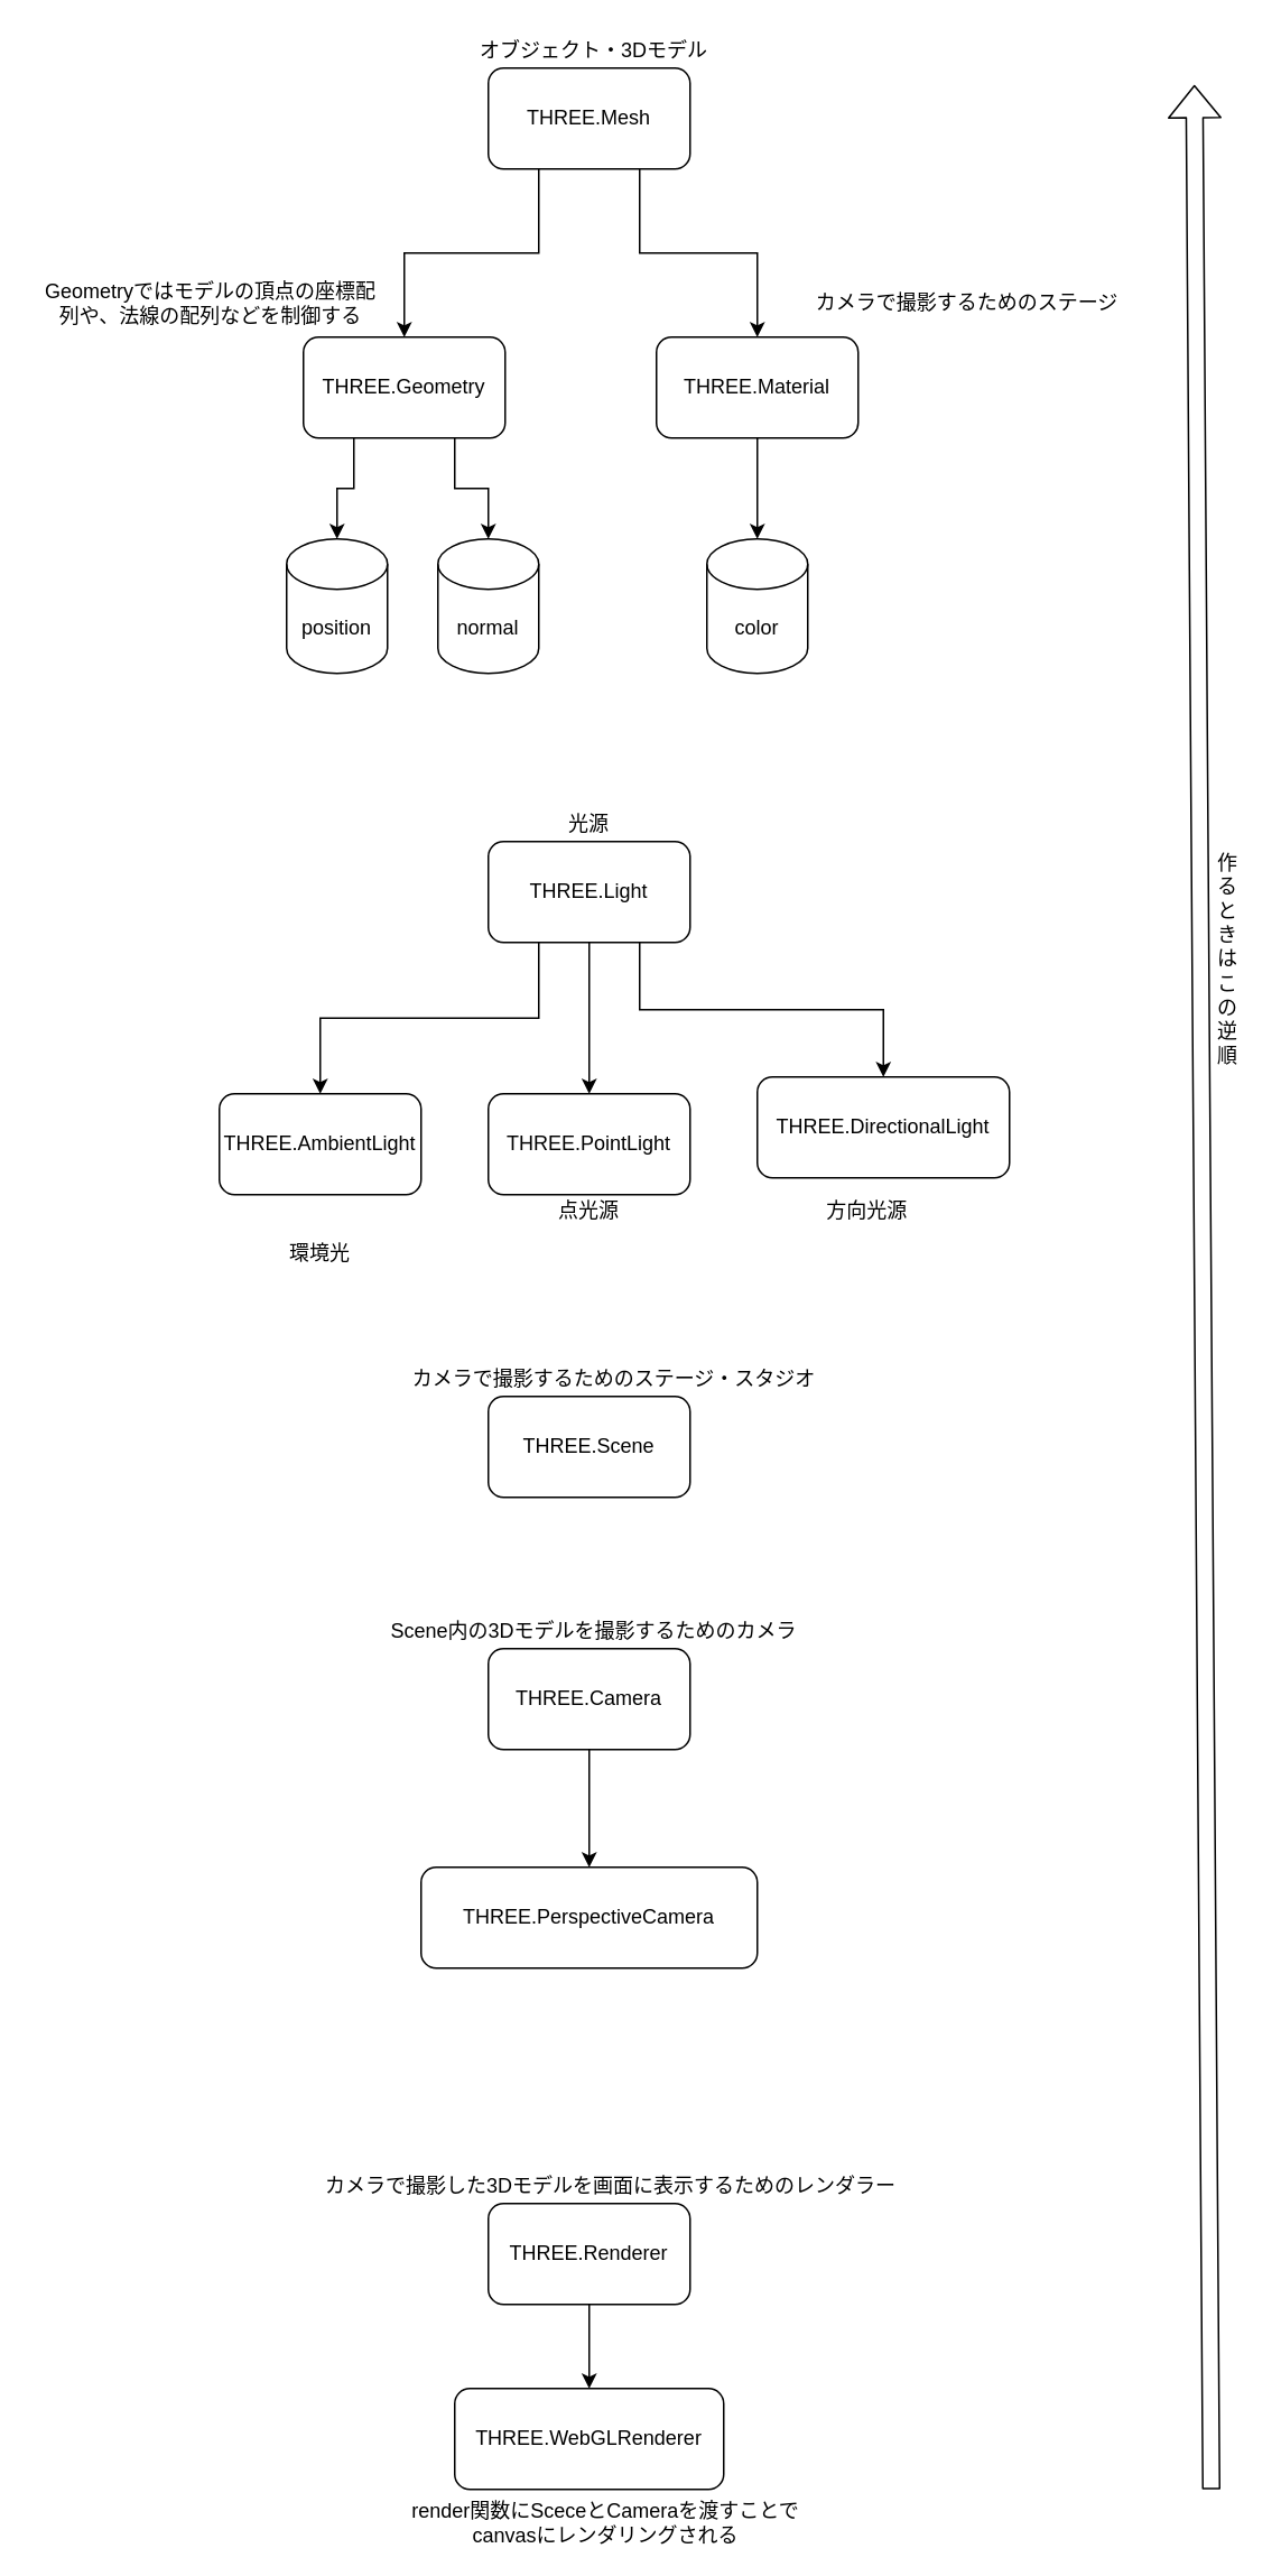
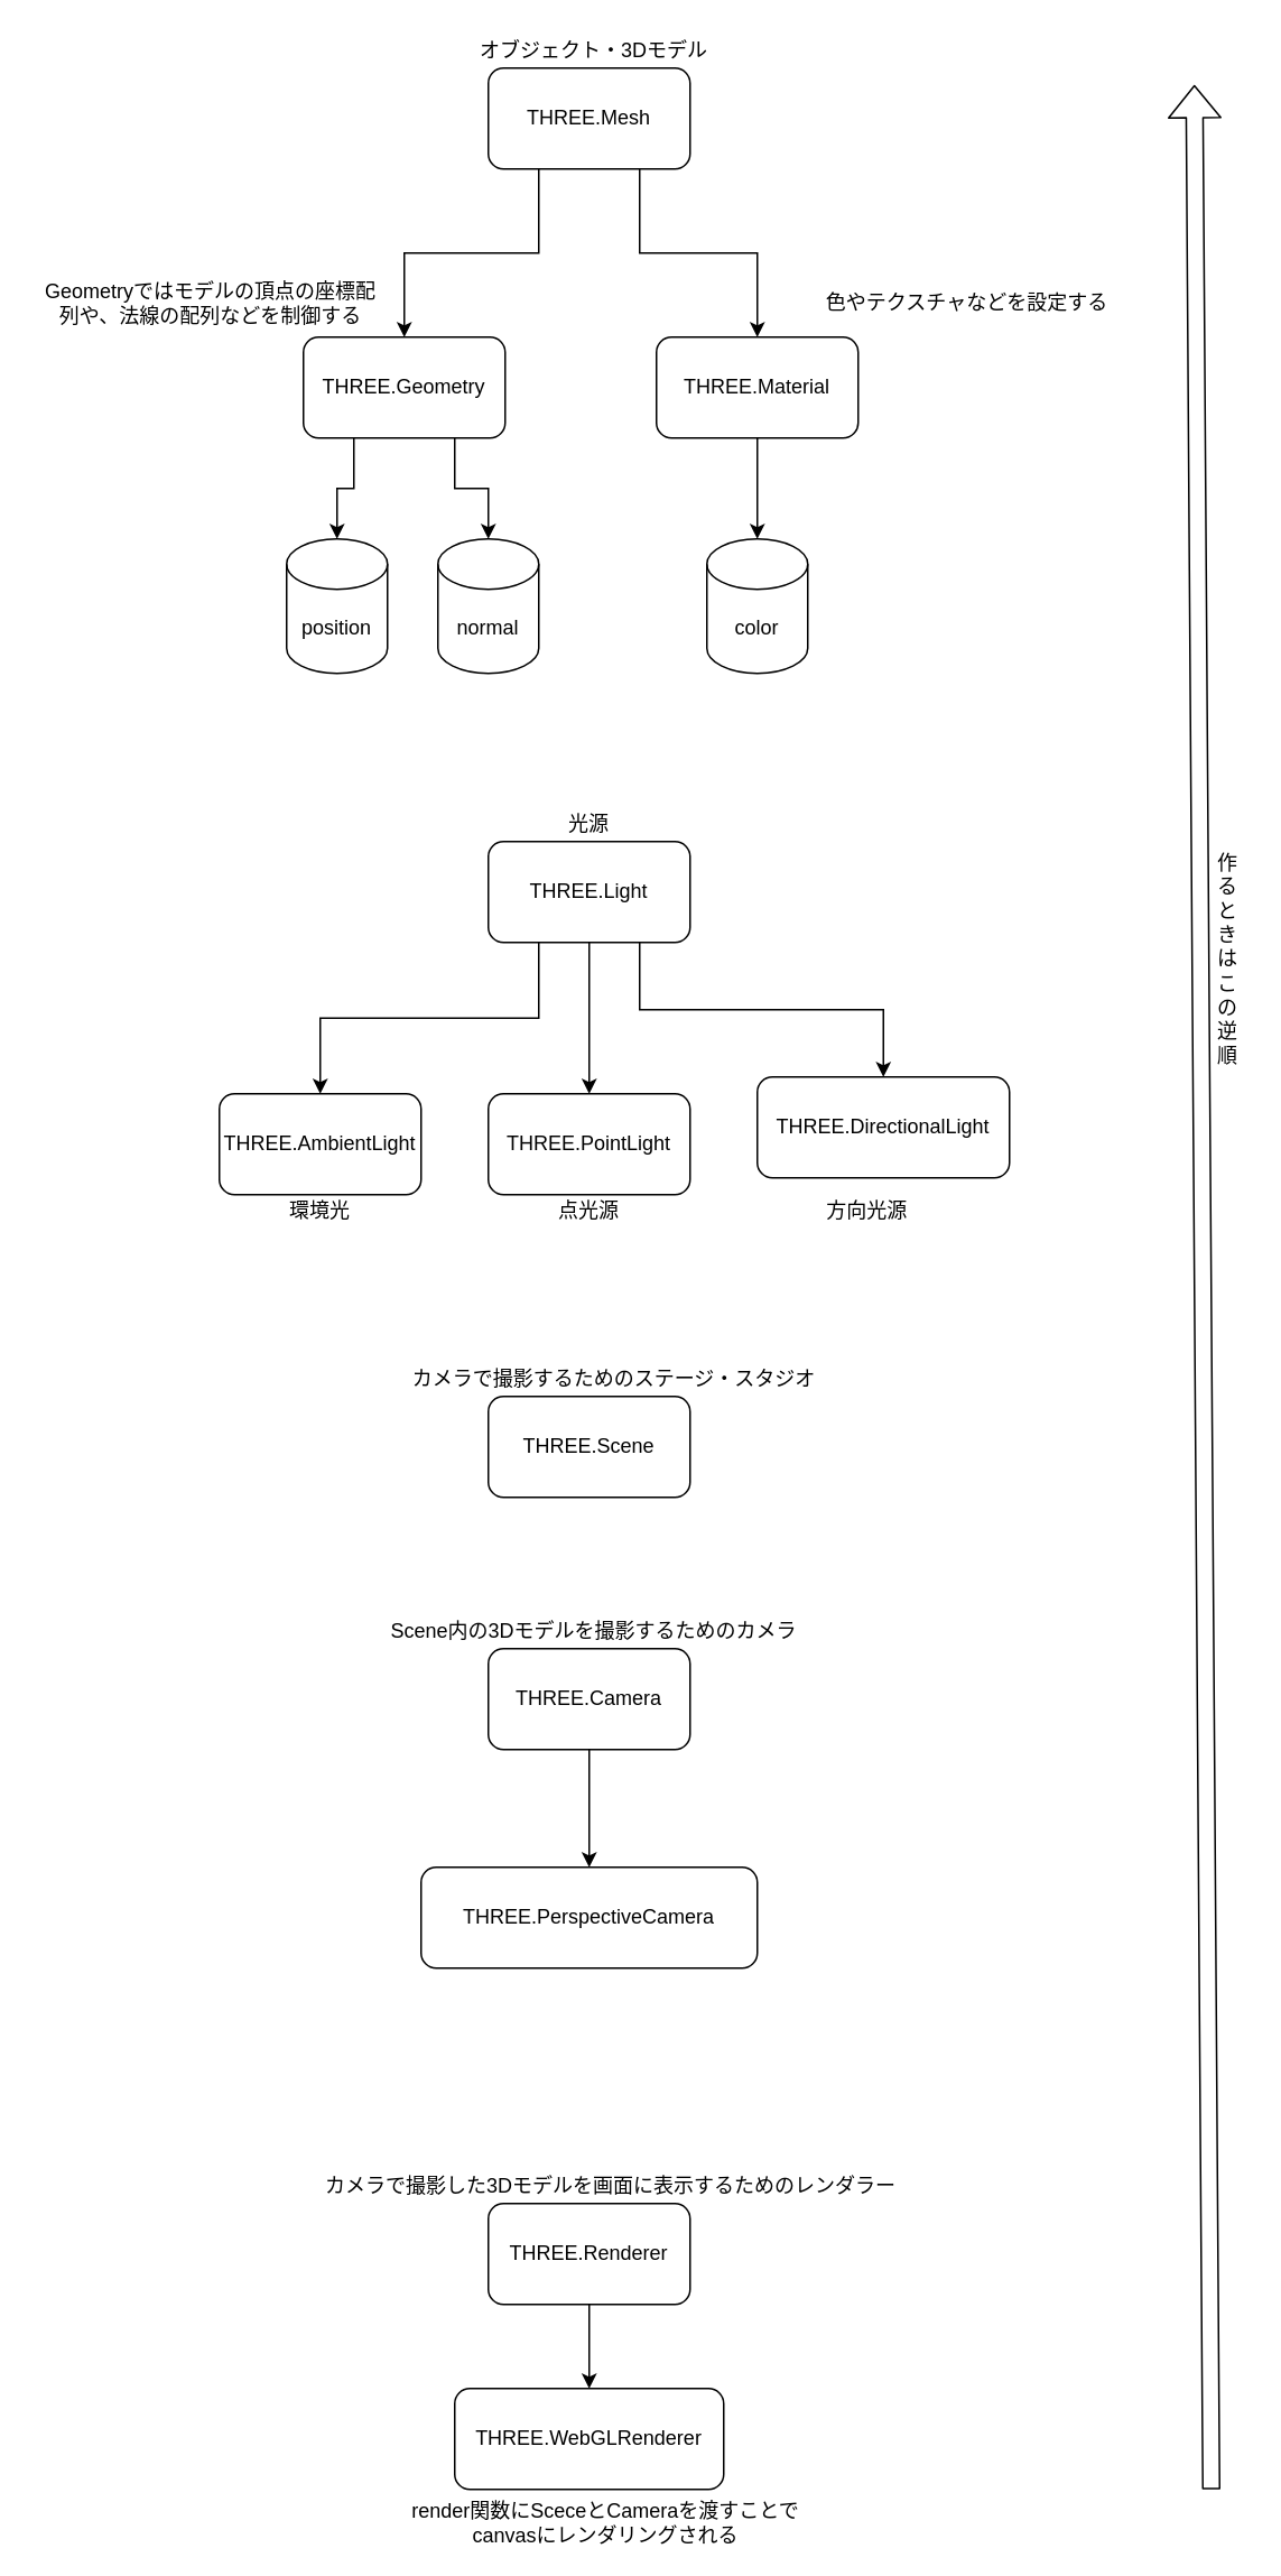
  <mxCell id="0" />
  <mxCell id="1" parent="0" />
  <mxCell id="2" style="edgeStyle=orthogonalEdgeStyle;rounded=0;orthogonalLoop=1;jettySize=auto;html=1;exitX=0.25;exitY=1;exitDx=0;exitDy=0;entryX=0.5;entryY=0;entryDx=0;entryDy=0;" parent="1" source="4" target="9" edge="1"><mxGeometry relative="1" as="geometry" /></mxCell>
  <mxCell id="3" style="edgeStyle=orthogonalEdgeStyle;rounded=0;orthogonalLoop=1;jettySize=auto;html=1;exitX=0.75;exitY=1;exitDx=0;exitDy=0;entryX=0.5;entryY=0;entryDx=0;entryDy=0;" parent="1" source="4" target="6" edge="1"><mxGeometry relative="1" as="geometry" /></mxCell>
  <mxCell id="4" value="THREE.Mesh" style="rounded=1;whiteSpace=wrap;html=1;" parent="1" vertex="1"><mxGeometry x="290" y="40" width="120" height="60" as="geometry" /></mxCell>
  <mxCell id="5" style="edgeStyle=orthogonalEdgeStyle;rounded=0;orthogonalLoop=1;jettySize=auto;html=1;exitX=0.5;exitY=1;exitDx=0;exitDy=0;entryX=0.5;entryY=0;entryDx=0;entryDy=0;entryPerimeter=0;" parent="1" source="6" target="12" edge="1"><mxGeometry relative="1" as="geometry" /></mxCell>
  <mxCell id="6" value="THREE.Material" style="rounded=1;whiteSpace=wrap;html=1;" parent="1" vertex="1"><mxGeometry x="390" y="200" width="120" height="60" as="geometry" /></mxCell>
  <mxCell id="7" style="edgeStyle=orthogonalEdgeStyle;rounded=0;orthogonalLoop=1;jettySize=auto;html=1;exitX=0.25;exitY=1;exitDx=0;exitDy=0;" parent="1" source="9" target="10" edge="1"><mxGeometry relative="1" as="geometry" /></mxCell>
  <mxCell id="8" style="edgeStyle=orthogonalEdgeStyle;rounded=0;orthogonalLoop=1;jettySize=auto;html=1;exitX=0.75;exitY=1;exitDx=0;exitDy=0;entryX=0.5;entryY=0;entryDx=0;entryDy=0;entryPerimeter=0;" parent="1" source="9" target="11" edge="1"><mxGeometry relative="1" as="geometry" /></mxCell>
  <mxCell id="9" value="THREE.Geometry" style="rounded=1;whiteSpace=wrap;html=1;" parent="1" vertex="1"><mxGeometry x="180" y="200" width="120" height="60" as="geometry" /></mxCell>
  <mxCell id="10" value="position" style="shape=cylinder3;whiteSpace=wrap;html=1;boundedLbl=1;backgroundOutline=1;size=15;" parent="1" vertex="1"><mxGeometry x="170" y="320" width="60" height="80" as="geometry" /></mxCell>
  <mxCell id="11" value="normal" style="shape=cylinder3;whiteSpace=wrap;html=1;boundedLbl=1;backgroundOutline=1;size=15;" parent="1" vertex="1"><mxGeometry x="260" y="320" width="60" height="80" as="geometry" /></mxCell>
  <mxCell id="12" value="color" style="shape=cylinder3;whiteSpace=wrap;html=1;boundedLbl=1;backgroundOutline=1;size=15;" parent="1" vertex="1"><mxGeometry x="420" y="320" width="60" height="80" as="geometry" /></mxCell>
  <mxCell id="13" value="Geometryではモデルの頂点の座標配列や、法線の配列などを制御する" style="text;html=1;strokeColor=none;fillColor=none;align=center;verticalAlign=middle;whiteSpace=wrap;rounded=0;" parent="1" vertex="1"><mxGeometry x="20" y="170" width="210" height="20" as="geometry" /></mxCell>
- <mxCell id="14" value="カメラで撮影するためのステージ" style="text;html=1;strokeColor=none;fillColor=none;align=center;verticalAlign=middle;whiteSpace=wrap;rounded=0;" parent="1" vertex="1"><mxGeometry x="470" y="170" width="210" height="20" as="geometry" /></mxCell>
+ <mxCell id="14" value="色やテクスチャなどを設定する" style="text;html=1;strokeColor=none;fillColor=none;align=center;verticalAlign=middle;whiteSpace=wrap;rounded=0;" parent="1" vertex="1"><mxGeometry x="470" y="170" width="210" height="20" as="geometry" /></mxCell>
  <mxCell id="15" style="edgeStyle=orthogonalEdgeStyle;rounded=0;orthogonalLoop=1;jettySize=auto;html=1;exitX=0.5;exitY=1;exitDx=0;exitDy=0;entryX=0.5;entryY=0;entryDx=0;entryDy=0;" parent="1" source="18" target="20" edge="1"><mxGeometry relative="1" as="geometry" /></mxCell>
  <mxCell id="16" style="edgeStyle=orthogonalEdgeStyle;rounded=0;orthogonalLoop=1;jettySize=auto;html=1;exitX=0.75;exitY=1;exitDx=0;exitDy=0;" parent="1" source="18" target="21" edge="1"><mxGeometry relative="1" as="geometry" /></mxCell>
  <mxCell id="17" style="edgeStyle=orthogonalEdgeStyle;rounded=0;orthogonalLoop=1;jettySize=auto;html=1;exitX=0.25;exitY=1;exitDx=0;exitDy=0;entryX=0.5;entryY=0;entryDx=0;entryDy=0;" parent="1" source="18" target="19" edge="1"><mxGeometry relative="1" as="geometry" /></mxCell>
  <mxCell id="18" value="THREE.Light" style="rounded=1;whiteSpace=wrap;html=1;" parent="1" vertex="1"><mxGeometry x="290" y="500" width="120" height="60" as="geometry" /></mxCell>
  <mxCell id="19" value="THREE.AmbientLight" style="rounded=1;whiteSpace=wrap;html=1;" parent="1" vertex="1"><mxGeometry x="130" y="650" width="120" height="60" as="geometry" /></mxCell>
  <mxCell id="20" value="THREE.PointLight" style="rounded=1;whiteSpace=wrap;html=1;" parent="1" vertex="1"><mxGeometry x="290" y="650" width="120" height="60" as="geometry" /></mxCell>
  <mxCell id="21" value="THREE.DirectionalLight" style="rounded=1;whiteSpace=wrap;html=1;" parent="1" vertex="1"><mxGeometry x="450" y="640" width="150" height="60" as="geometry" /></mxCell>
- <mxCell id="22" value="環境光" style="text;html=1;strokeColor=none;fillColor=none;align=center;verticalAlign=middle;whiteSpace=wrap;rounded=0;" parent="1" vertex="1"><mxGeometry x="170" y="735" width="40" height="20" as="geometry" /></mxCell>
+ <mxCell id="22" value="環境光" style="text;html=1;strokeColor=none;fillColor=none;align=center;verticalAlign=middle;whiteSpace=wrap;rounded=0;" parent="1" vertex="1"><mxGeometry x="170" y="710" width="40" height="20" as="geometry" /></mxCell>
  <mxCell id="23" value="点光源" style="text;html=1;strokeColor=none;fillColor=none;align=center;verticalAlign=middle;whiteSpace=wrap;rounded=0;" parent="1" vertex="1"><mxGeometry x="330" y="710" width="40" height="20" as="geometry" /></mxCell>
  <mxCell id="24" value="方向光源" style="text;html=1;strokeColor=none;fillColor=none;align=center;verticalAlign=middle;whiteSpace=wrap;rounded=0;" parent="1" vertex="1"><mxGeometry x="482.5" y="710" width="65" height="20" as="geometry" /></mxCell>
  <mxCell id="25" value="THREE.Scene" style="rounded=1;whiteSpace=wrap;html=1;" parent="1" vertex="1"><mxGeometry x="290" y="830" width="120" height="60" as="geometry" /></mxCell>
  <mxCell id="26" value="カメラで撮影するためのステージ・スタジオ" style="text;html=1;strokeColor=none;fillColor=none;align=center;verticalAlign=middle;whiteSpace=wrap;rounded=0;" parent="1" vertex="1"><mxGeometry x="230" y="810" width="270" height="20" as="geometry" /></mxCell>
  <mxCell id="27" style="edgeStyle=orthogonalEdgeStyle;rounded=0;orthogonalLoop=1;jettySize=auto;html=1;exitX=0.5;exitY=1;exitDx=0;exitDy=0;entryX=0.5;entryY=0;entryDx=0;entryDy=0;" parent="1" source="28" target="30" edge="1"><mxGeometry relative="1" as="geometry" /></mxCell>
  <mxCell id="28" value="THREE.Camera" style="rounded=1;whiteSpace=wrap;html=1;" parent="1" vertex="1"><mxGeometry x="290" y="980" width="120" height="60" as="geometry" /></mxCell>
  <mxCell id="29" value="Scene内の3Dモデルを撮影するためのカメラ" style="text;html=1;strokeColor=none;fillColor=none;align=center;verticalAlign=middle;whiteSpace=wrap;rounded=0;" parent="1" vertex="1"><mxGeometry x="222.5" y="960" width="260" height="20" as="geometry" /></mxCell>
  <mxCell id="30" value="THREE.PerspectiveCamera" style="rounded=1;whiteSpace=wrap;html=1;" parent="1" vertex="1"><mxGeometry x="250" y="1110" width="200" height="60" as="geometry" /></mxCell>
  <mxCell id="31" style="edgeStyle=orthogonalEdgeStyle;rounded=0;orthogonalLoop=1;jettySize=auto;html=1;exitX=0.5;exitY=1;exitDx=0;exitDy=0;entryX=0.5;entryY=0;entryDx=0;entryDy=0;" parent="1" source="32" target="34" edge="1"><mxGeometry relative="1" as="geometry" /></mxCell>
  <mxCell id="32" value="THREE.Renderer" style="rounded=1;whiteSpace=wrap;html=1;" parent="1" vertex="1"><mxGeometry x="290" y="1310" width="120" height="60" as="geometry" /></mxCell>
  <mxCell id="33" value="カメラで撮影した3Dモデルを画面に表示するためのレンダラー" style="text;html=1;strokeColor=none;fillColor=none;align=center;verticalAlign=middle;whiteSpace=wrap;rounded=0;" parent="1" vertex="1"><mxGeometry x="177.5" y="1290" width="370" height="20" as="geometry" /></mxCell>
  <mxCell id="34" value="THREE.WebGLRenderer" style="rounded=1;whiteSpace=wrap;html=1;" parent="1" vertex="1"><mxGeometry x="270" y="1420" width="160" height="60" as="geometry" /></mxCell>
  <mxCell id="35" value="render関数にSceceとCameraを渡すことでcanvasにレンダリングされる" style="text;html=1;strokeColor=none;fillColor=none;align=center;verticalAlign=middle;whiteSpace=wrap;rounded=0;" parent="1" vertex="1"><mxGeometry x="240" y="1490" width="240" height="20" as="geometry" /></mxCell>
  <mxCell id="36" value="" style="shape=flexArrow;endArrow=classic;html=1;" parent="1" edge="1"><mxGeometry width="50" height="50" relative="1" as="geometry"><mxPoint x="720" y="1480" as="sourcePoint" /><mxPoint x="710" y="50" as="targetPoint" /></mxGeometry></mxCell>
  <mxCell id="37" value="作るときはこの逆順" style="text;html=1;strokeColor=none;fillColor=none;align=center;verticalAlign=middle;whiteSpace=wrap;rounded=0;" parent="1" vertex="1"><mxGeometry x="720" y="420" width="20" height="300" as="geometry" /></mxCell>
  <mxCell id="38" value="光源" style="text;html=1;strokeColor=none;fillColor=none;align=center;verticalAlign=middle;whiteSpace=wrap;rounded=0;" vertex="1" parent="1"><mxGeometry x="215" y="480" width="270" height="20" as="geometry" /></mxCell>
  <mxCell id="39" value="オブジェクト・3Dモデル" style="text;html=1;strokeColor=none;fillColor=none;align=center;verticalAlign=middle;whiteSpace=wrap;rounded=0;" vertex="1" parent="1"><mxGeometry x="217.5" y="20" width="270" height="20" as="geometry" /></mxCell>
